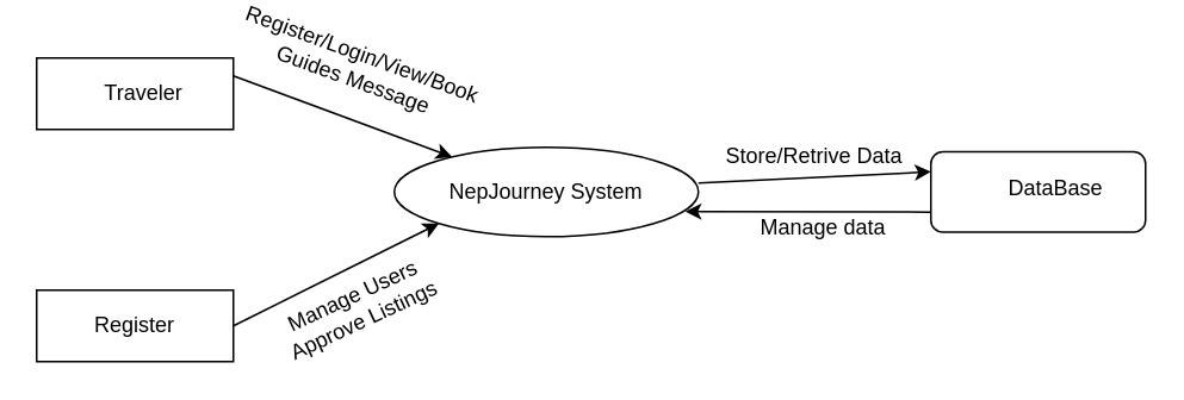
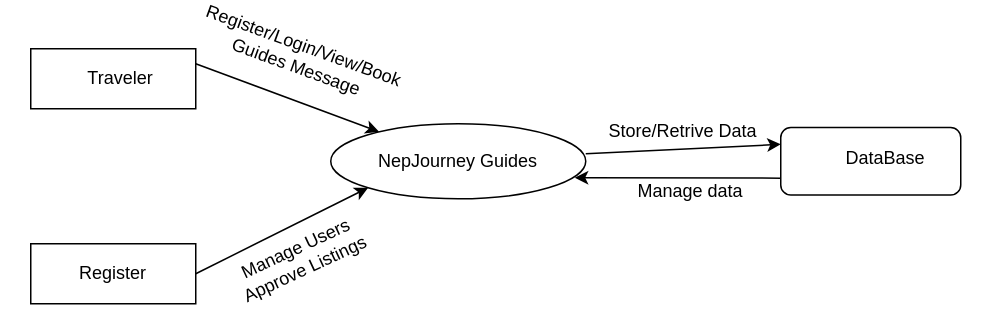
  <mxCell id="0" />
  <mxCell id="1" parent="0" />
  <mxCell id="2" value="" style="rounded=0;whiteSpace=wrap;html=1;" vertex="1" parent="1"><mxGeometry x="20" y="160" width="110" height="40" as="geometry" /></mxCell>
  <mxCell id="3" value="Register" style="text;html=1;align=center;verticalAlign=middle;whiteSpace=wrap;rounded=0;" vertex="1" parent="1"><mxGeometry x="25" y="167.5" width="100" height="25" as="geometry" /></mxCell>
  <mxCell id="4" value="" style="rounded=0;whiteSpace=wrap;html=1;" vertex="1" parent="1"><mxGeometry x="20" y="30" width="110" height="40" as="geometry" /></mxCell>
  <mxCell id="5" value="Traveler" style="text;html=1;align=center;verticalAlign=middle;whiteSpace=wrap;rounded=0;" vertex="1" parent="1"><mxGeometry x="40" y="35" width="80" height="30" as="geometry" /></mxCell>
  <mxCell id="6" value="" style="ellipse;whiteSpace=wrap;html=1;" vertex="1" parent="1"><mxGeometry x="220" y="80" width="170" height="50" as="geometry" /></mxCell>
- <mxCell id="7" value="NepJourney System" style="text;html=1;align=center;verticalAlign=middle;whiteSpace=wrap;rounded=0;" vertex="1" parent="1"><mxGeometry x="220" y="90" width="170" height="30" as="geometry" /></mxCell>
+ <mxCell id="7" value="NepJourney Guides" style="text;html=1;align=center;verticalAlign=middle;whiteSpace=wrap;rounded=0;" vertex="1" parent="1"><mxGeometry x="220" y="90" width="170" height="30" as="geometry" /></mxCell>
  <mxCell id="8" value="" style="rounded=1;whiteSpace=wrap;html=1;" vertex="1" parent="1"><mxGeometry x="520" y="82.5" width="120" height="45" as="geometry" /></mxCell>
  <mxCell id="9" value="DataBase" style="text;html=1;align=center;verticalAlign=middle;whiteSpace=wrap;rounded=0;" vertex="1" parent="1"><mxGeometry x="560" y="87.5" width="60" height="30" as="geometry" /></mxCell>
  <mxCell id="10" value="" style="endArrow=classic;html=1;exitX=1;exitY=0.25;exitDx=0;exitDy=0;" edge="1" parent="1" source="4" target="6"><mxGeometry width="50" height="50" relative="1" as="geometry"><mxPoint x="430" y="100" as="sourcePoint" /><mxPoint x="480" y="50" as="targetPoint" /></mxGeometry></mxCell>
  <mxCell id="11" value="" style="endArrow=classic;html=1;exitX=1;exitY=0.5;exitDx=0;exitDy=0;entryX=0;entryY=1;entryDx=0;entryDy=0;" edge="1" parent="1" source="2" target="6"><mxGeometry width="50" height="50" relative="1" as="geometry"><mxPoint x="430" y="100" as="sourcePoint" /><mxPoint x="480" y="50" as="targetPoint" /></mxGeometry></mxCell>
  <mxCell id="12" value="" style="endArrow=classic;html=1;exitX=1;exitY=0.333;exitDx=0;exitDy=0;entryX=0;entryY=0.25;entryDx=0;entryDy=0;exitPerimeter=0;" edge="1" parent="1" source="7" target="8"><mxGeometry width="50" height="50" relative="1" as="geometry"><mxPoint x="390" y="99.62" as="sourcePoint" /><mxPoint x="530.71" y="105.38" as="targetPoint" /></mxGeometry></mxCell>
  <mxCell id="13" value="" style="endArrow=classic;html=1;exitX=0;exitY=0.75;exitDx=0;exitDy=0;entryX=0.957;entryY=0.867;entryDx=0;entryDy=0;entryPerimeter=0;" edge="1" parent="1" source="8" target="7"><mxGeometry width="50" height="50" relative="1" as="geometry"><mxPoint x="430" y="100" as="sourcePoint" /><mxPoint x="390" y="110" as="targetPoint" /></mxGeometry></mxCell>
  <mxCell id="14" value="Register/Login/View/Book Guides Message" style="text;html=1;align=center;verticalAlign=middle;whiteSpace=wrap;rounded=0;rotation=20;" vertex="1" parent="1"><mxGeometry x="170" y="20" width="60" height="30" as="geometry" /></mxCell>
  <mxCell id="15" value="Manage Users Approve Listings" style="text;html=1;align=center;verticalAlign=middle;whiteSpace=wrap;rounded=0;rotation=-25;" vertex="1" parent="1"><mxGeometry x="140" y="160" width="120" height="20" as="geometry" /></mxCell>
  <mxCell id="16" value="Store/Retrive Data" style="text;html=1;align=center;verticalAlign=middle;whiteSpace=wrap;rounded=0;rotation=0;" vertex="1" parent="1"><mxGeometry x="390" y="70" width="130" height="30" as="geometry" /></mxCell>
  <mxCell id="17" value="Manage data" style="text;html=1;align=center;verticalAlign=middle;whiteSpace=wrap;rounded=0;" vertex="1" parent="1"><mxGeometry x="400" y="110" width="120" height="30" as="geometry" /></mxCell>
